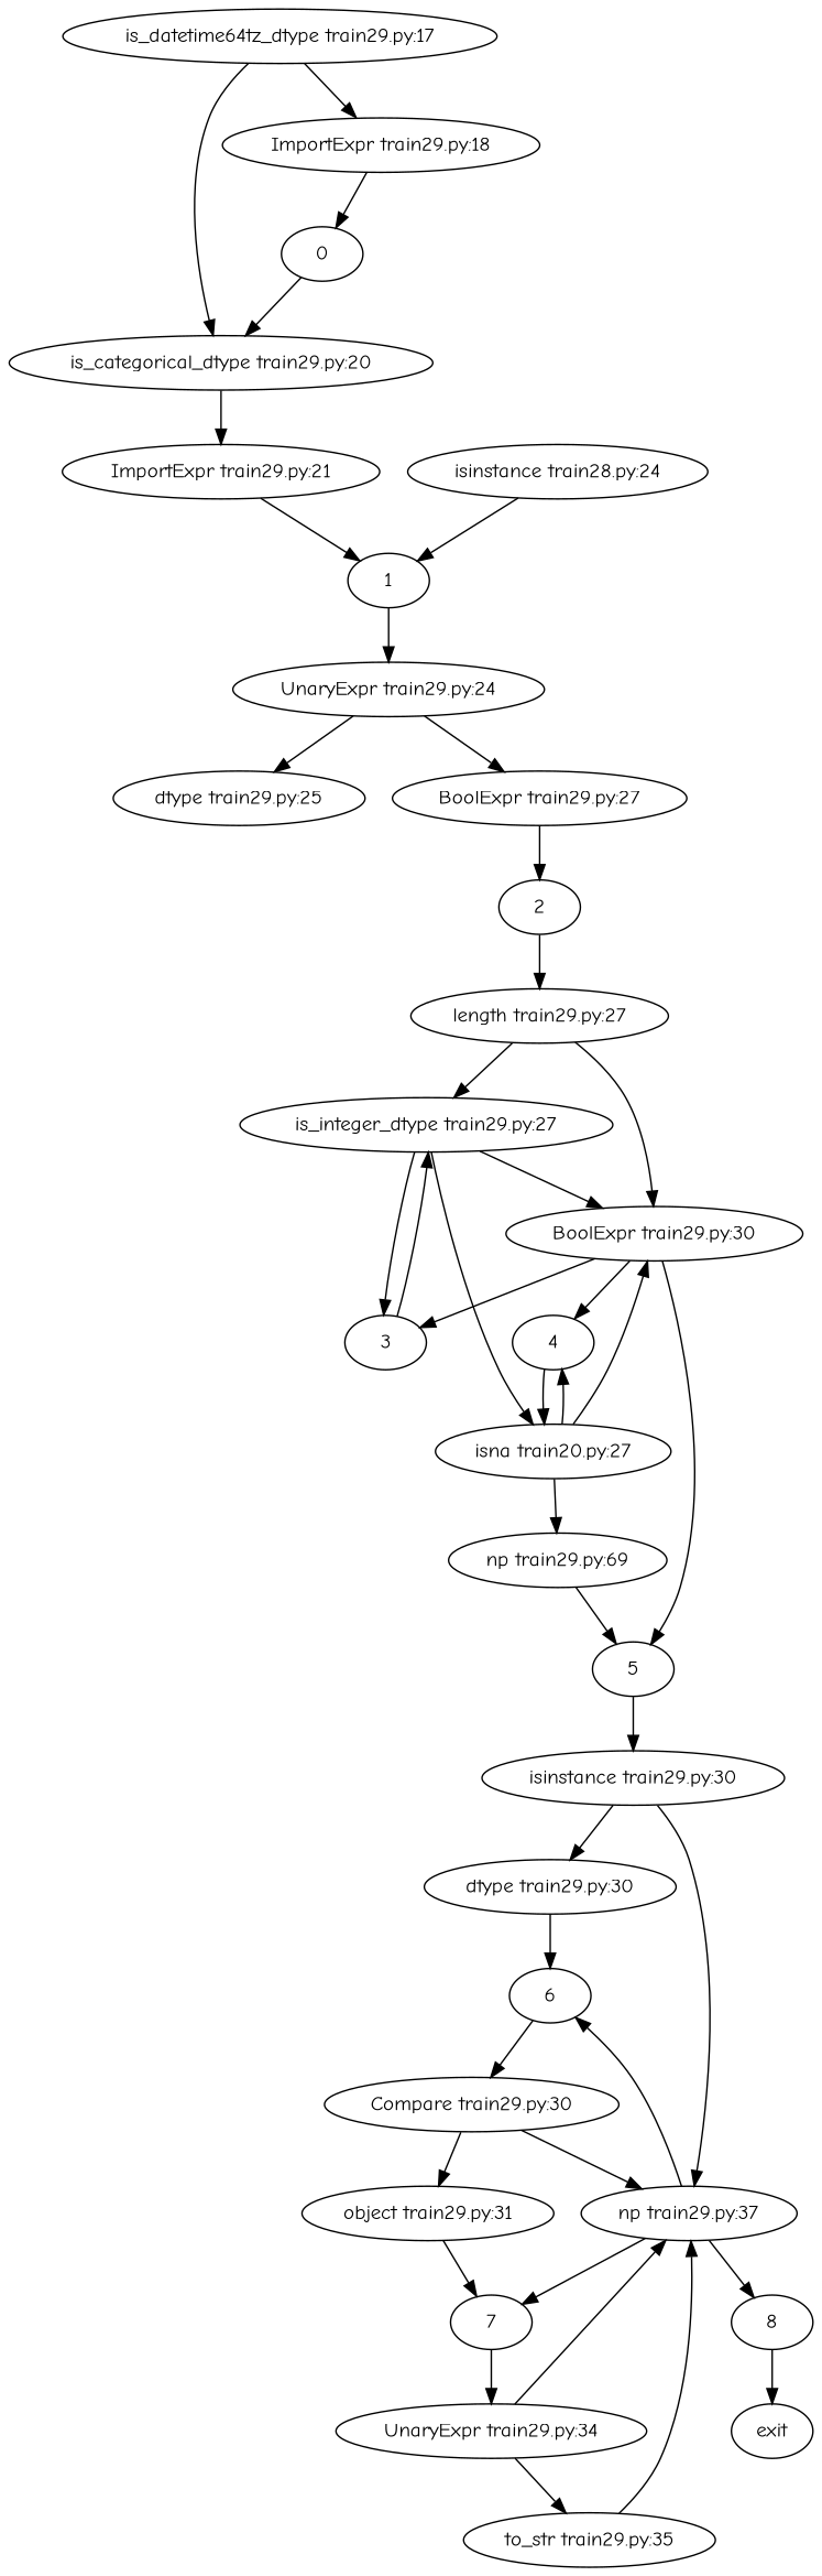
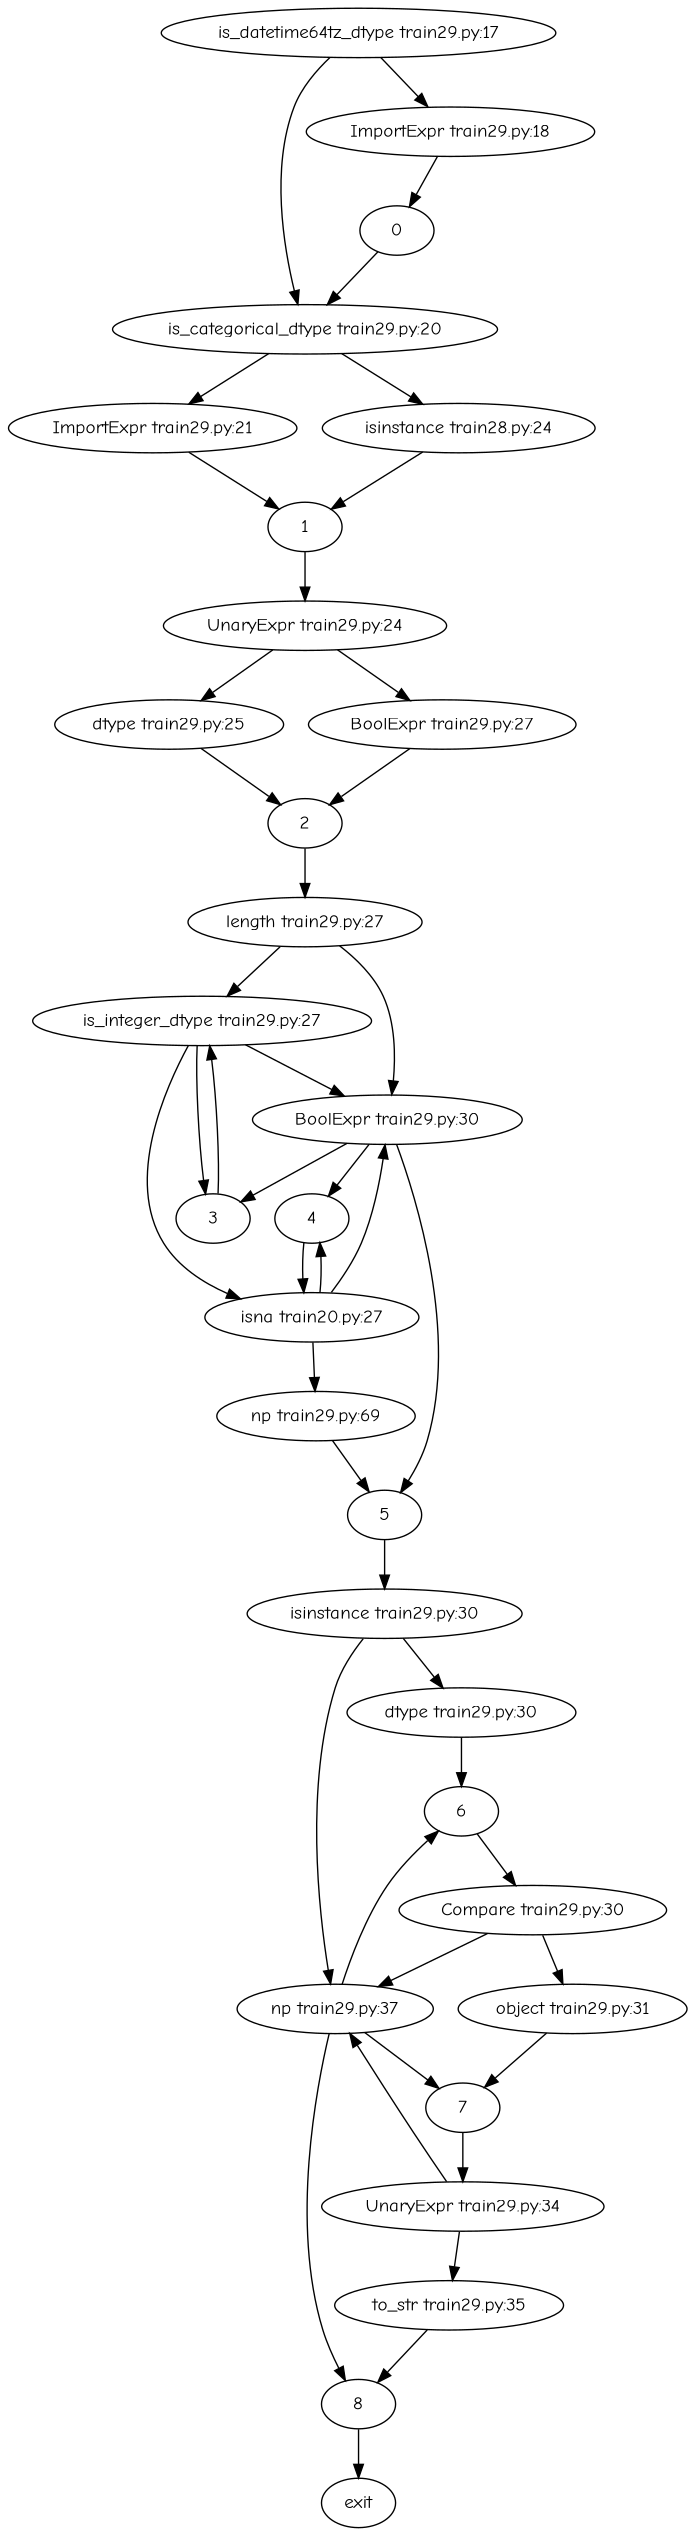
  strict digraph {
    fontname="Comic Neue"
    node [fontname="Comic Neue"]
    edge [fontname="Comic Neue"]
    "is_datetime64tz_dtype train29.py:17"
    "ImportExpr train29.py:18"
    "is_categorical_dtype train29.py:20"
    0
    "ImportExpr train29.py:21"
    n6 [label="isinstance train28.py:24"]
    1
    "UnaryExpr train29.py:24"
    "dtype train29.py:25"
    "BoolExpr train29.py:27"
    2
    "length train29.py:27"
    "is_integer_dtype train29.py:27"
    "BoolExpr train29.py:30"
    3
    n16 [label="isna train20.py:27"]
    4
    5
    n19 [label="np train29.py:69"]
    "isinstance train29.py:30"
    "dtype train29.py:30"
    "np train29.py:37"
    6
    7
    8
    "Compare train29.py:30"
    n27 [label="object train29.py:31"]
    "UnaryExpr train29.py:34"
    exit
    "to_str train29.py:35"
    "is_datetime64tz_dtype train29.py:17" -> "ImportExpr train29.py:18"
    "is_datetime64tz_dtype train29.py:17" -> "is_categorical_dtype train29.py:20"
    "ImportExpr train29.py:18" -> 0
    "is_categorical_dtype train29.py:20" -> "ImportExpr train29.py:21"
+   "is_categorical_dtype train29.py:20" -> n6
    0 -> "is_categorical_dtype train29.py:20"
    "ImportExpr train29.py:21" -> 1
    n6 -> 1
    1 -> "UnaryExpr train29.py:24"
    "UnaryExpr train29.py:24" -> "dtype train29.py:25"
    "UnaryExpr train29.py:24" -> "BoolExpr train29.py:27"
+   "dtype train29.py:25" -> 2
    "BoolExpr train29.py:27" -> 2
    2 -> "length train29.py:27"
    "length train29.py:27" -> "is_integer_dtype train29.py:27"
    "length train29.py:27" -> "BoolExpr train29.py:30"
    "is_integer_dtype train29.py:27" -> "BoolExpr train29.py:30"
    "is_integer_dtype train29.py:27" -> 3
    "is_integer_dtype train29.py:27" -> n16
    "BoolExpr train29.py:30" -> 3
    "BoolExpr train29.py:30" -> 4
    "BoolExpr train29.py:30" -> 5
    3 -> "is_integer_dtype train29.py:27"
    n16 -> "BoolExpr train29.py:30"
    n16 -> 4
    n16 -> n19
    4 -> n16
    5 -> "isinstance train29.py:30"
    n19 -> 5
    "isinstance train29.py:30" -> "dtype train29.py:30"
    "isinstance train29.py:30" -> "np train29.py:37"
    "dtype train29.py:30" -> 6
    "np train29.py:37" -> 6
    "np train29.py:37" -> 7
    "np train29.py:37" -> 8
    6 -> "Compare train29.py:30"
    7 -> "UnaryExpr train29.py:34"
    8 -> exit
    "Compare train29.py:30" -> "np train29.py:37"
    "Compare train29.py:30" -> n27
    n27 -> 7
    "UnaryExpr train29.py:34" -> "np train29.py:37"
    "UnaryExpr train29.py:34" -> "to_str train29.py:35"
-   "to_str train29.py:35" -> "np train29.py:37"
+   "to_str train29.py:35" -> 8
  }
